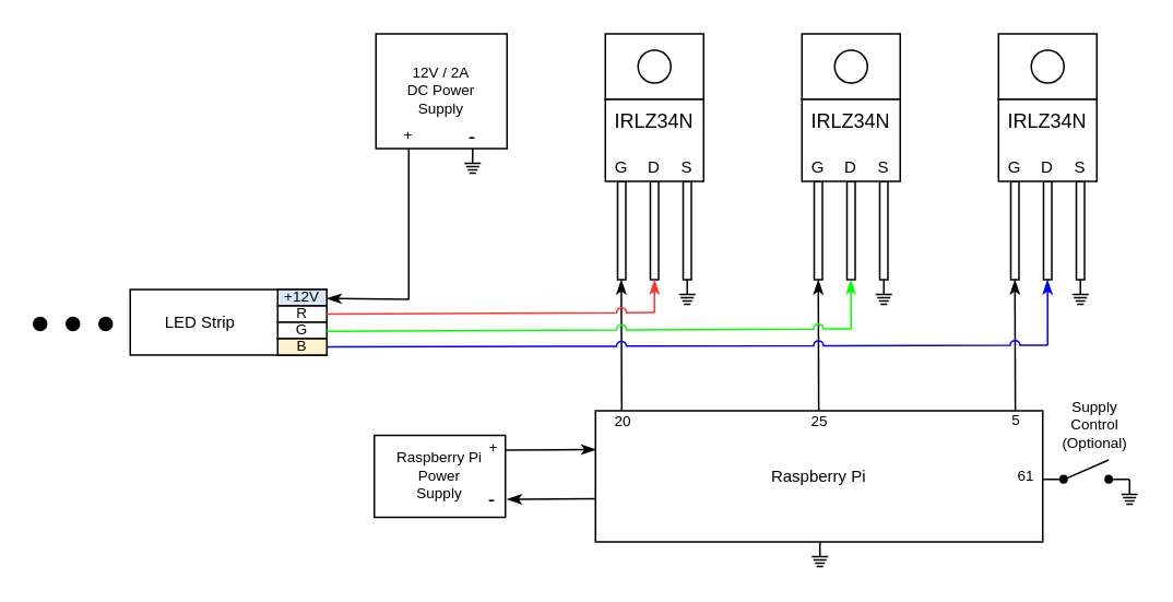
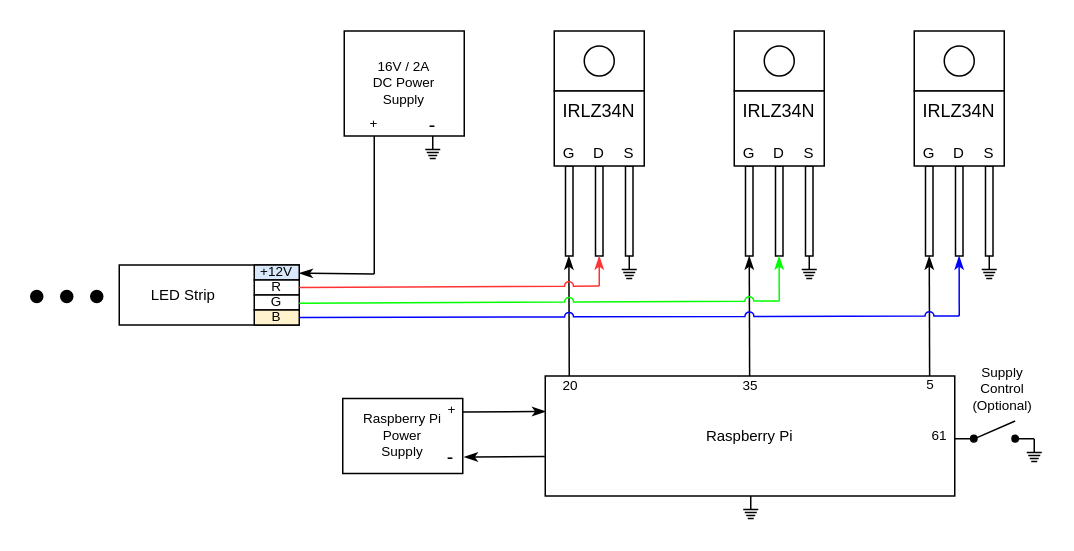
  <mxCell id="0" />
  <mxCell id="1" parent="0" />
  <mxCell id="2" value="" style="group" vertex="1" connectable="0" parent="1"><mxGeometry x="489" y="20" width="60" height="150" as="geometry" /></mxCell>
  <mxCell id="3" value="" style="rounded=0;whiteSpace=wrap;html=1;" vertex="1" parent="2"><mxGeometry width="60" height="40" as="geometry" /></mxCell>
  <mxCell id="4" value="" style="ellipse;whiteSpace=wrap;html=1;aspect=fixed;" vertex="1" parent="2"><mxGeometry x="20" y="10" width="20" height="20" as="geometry" /></mxCell>
  <mxCell id="5" value="" style="rounded=0;whiteSpace=wrap;html=1;" vertex="1" parent="2"><mxGeometry x="7.5" y="90" width="5" height="60" as="geometry" /></mxCell>
  <mxCell id="6" value="" style="rounded=0;whiteSpace=wrap;html=1;" vertex="1" parent="2"><mxGeometry x="27.5" y="90" width="5" height="60" as="geometry" /></mxCell>
  <mxCell id="7" value="" style="rounded=0;whiteSpace=wrap;html=1;" vertex="1" parent="2"><mxGeometry x="47.5" y="90" width="5" height="60" as="geometry" /></mxCell>
  <mxCell id="8" value="IRLZ34N" style="rounded=0;whiteSpace=wrap;html=1;verticalAlign=top;" vertex="1" parent="2"><mxGeometry y="40" width="60" height="50" as="geometry" /></mxCell>
  <mxCell id="9" value="G" style="text;html=1;strokeColor=none;fillColor=none;align=center;verticalAlign=bottom;whiteSpace=wrap;rounded=0;fontSize=10;" vertex="1" parent="2"><mxGeometry y="70" width="20" height="20" as="geometry" /></mxCell>
  <mxCell id="10" value="D" style="text;html=1;strokeColor=none;fillColor=none;align=center;verticalAlign=bottom;whiteSpace=wrap;rounded=0;fontSize=10;" vertex="1" parent="2"><mxGeometry x="20" y="70" width="20" height="20" as="geometry" /></mxCell>
  <mxCell id="11" value="S" style="text;html=1;strokeColor=none;fillColor=none;align=center;verticalAlign=bottom;whiteSpace=wrap;rounded=0;fontSize=10;" vertex="1" parent="2"><mxGeometry x="40" y="70" width="20" height="20" as="geometry" /></mxCell>
  <mxCell id="12" value="" style="group" vertex="1" connectable="0" parent="1"><mxGeometry x="609" y="20" width="60" height="150" as="geometry" /></mxCell>
  <mxCell id="13" value="" style="rounded=0;whiteSpace=wrap;html=1;" vertex="1" parent="12"><mxGeometry width="60" height="40" as="geometry" /></mxCell>
  <mxCell id="14" value="" style="ellipse;whiteSpace=wrap;html=1;aspect=fixed;" vertex="1" parent="12"><mxGeometry x="20" y="10" width="20" height="20" as="geometry" /></mxCell>
  <mxCell id="15" value="" style="rounded=0;whiteSpace=wrap;html=1;" vertex="1" parent="12"><mxGeometry x="7.5" y="90" width="5" height="60" as="geometry" /></mxCell>
  <mxCell id="16" value="" style="rounded=0;whiteSpace=wrap;html=1;" vertex="1" parent="12"><mxGeometry x="27.5" y="90" width="5" height="60" as="geometry" /></mxCell>
  <mxCell id="17" value="" style="rounded=0;whiteSpace=wrap;html=1;" vertex="1" parent="12"><mxGeometry x="47.5" y="90" width="5" height="60" as="geometry" /></mxCell>
  <mxCell id="18" value="IRLZ34N" style="rounded=0;whiteSpace=wrap;html=1;verticalAlign=top;" vertex="1" parent="12"><mxGeometry y="40" width="60" height="50" as="geometry" /></mxCell>
  <mxCell id="19" value="G" style="text;html=1;strokeColor=none;fillColor=none;align=center;verticalAlign=bottom;whiteSpace=wrap;rounded=0;fontSize=10;" vertex="1" parent="12"><mxGeometry y="70" width="20" height="20" as="geometry" /></mxCell>
  <mxCell id="20" value="D" style="text;html=1;strokeColor=none;fillColor=none;align=center;verticalAlign=bottom;whiteSpace=wrap;rounded=0;fontSize=10;" vertex="1" parent="12"><mxGeometry x="20" y="70" width="20" height="20" as="geometry" /></mxCell>
  <mxCell id="21" value="S" style="text;html=1;strokeColor=none;fillColor=none;align=center;verticalAlign=bottom;whiteSpace=wrap;rounded=0;fontSize=10;" vertex="1" parent="12"><mxGeometry x="40" y="70" width="20" height="20" as="geometry" /></mxCell>
  <mxCell id="22" value="" style="group" vertex="1" connectable="0" parent="1"><mxGeometry x="369" y="20" width="60" height="150" as="geometry" /></mxCell>
  <mxCell id="23" value="" style="rounded=0;whiteSpace=wrap;html=1;" vertex="1" parent="22"><mxGeometry width="60" height="40" as="geometry" /></mxCell>
  <mxCell id="24" value="" style="ellipse;whiteSpace=wrap;html=1;aspect=fixed;" vertex="1" parent="22"><mxGeometry x="20" y="10" width="20" height="20" as="geometry" /></mxCell>
  <mxCell id="25" value="" style="rounded=0;whiteSpace=wrap;html=1;" vertex="1" parent="22"><mxGeometry x="7.5" y="90" width="5" height="60" as="geometry" /></mxCell>
  <mxCell id="26" value="" style="rounded=0;whiteSpace=wrap;html=1;" vertex="1" parent="22"><mxGeometry x="27.5" y="90" width="5" height="60" as="geometry" /></mxCell>
  <mxCell id="27" value="" style="rounded=0;whiteSpace=wrap;html=1;" vertex="1" parent="22"><mxGeometry x="47.5" y="90" width="5" height="60" as="geometry" /></mxCell>
  <mxCell id="28" value="IRLZ34N" style="rounded=0;whiteSpace=wrap;html=1;verticalAlign=top;" vertex="1" parent="22"><mxGeometry y="40" width="60" height="50" as="geometry" /></mxCell>
  <mxCell id="29" value="G" style="text;html=1;strokeColor=none;fillColor=none;align=center;verticalAlign=bottom;whiteSpace=wrap;rounded=0;fontSize=10;" vertex="1" parent="22"><mxGeometry y="70" width="20" height="20" as="geometry" /></mxCell>
  <mxCell id="30" value="D" style="text;html=1;strokeColor=none;fillColor=none;align=center;verticalAlign=bottom;whiteSpace=wrap;rounded=0;fontSize=10;" vertex="1" parent="22"><mxGeometry x="20" y="70" width="20" height="20" as="geometry" /></mxCell>
  <mxCell id="31" value="S" style="text;html=1;strokeColor=none;fillColor=none;align=center;verticalAlign=bottom;whiteSpace=wrap;rounded=0;fontSize=10;" vertex="1" parent="22"><mxGeometry x="40" y="70" width="20" height="20" as="geometry" /></mxCell>
  <mxCell id="32" value="Raspberry Pi" style="rounded=0;whiteSpace=wrap;html=1;fontSize=10;" vertex="1" parent="1"><mxGeometry x="363" y="250" width="273" height="80" as="geometry" /></mxCell>
  <mxCell id="33" value="" style="endArrow=classicThin;html=1;fontSize=10;entryX=0.25;entryY=1;entryDx=0;entryDy=0;endFill=1;jumpStyle=arc;jumpSize=4;" edge="1" parent="1"><mxGeometry width="50" height="50" relative="1" as="geometry"><mxPoint x="379" y="250" as="sourcePoint" /><mxPoint x="378.75" y="170" as="targetPoint" /></mxGeometry></mxCell>
  <mxCell id="34" value="" style="endArrow=classicThin;html=1;fontSize=10;entryX=0.25;entryY=1;entryDx=0;entryDy=0;endFill=1;" edge="1" parent="1"><mxGeometry width="50" height="50" relative="1" as="geometry"><mxPoint x="499.25" y="250" as="sourcePoint" /><mxPoint x="499" y="170" as="targetPoint" /></mxGeometry></mxCell>
  <mxCell id="35" value="" style="endArrow=classicThin;html=1;fontSize=10;entryX=0.25;entryY=1;entryDx=0;entryDy=0;endFill=1;" edge="1" parent="1"><mxGeometry width="50" height="50" relative="1" as="geometry"><mxPoint x="619.25" y="250" as="sourcePoint" /><mxPoint x="619" y="170" as="targetPoint" /></mxGeometry></mxCell>
  <mxCell id="36" value="&amp;nbsp; &amp;nbsp; &amp;nbsp; &amp;nbsp;LED Strip" style="rounded=0;whiteSpace=wrap;html=1;fontSize=10;fillColor=#FFFFFF;align=left;" vertex="1" parent="1"><mxGeometry x="79" y="176" width="120" height="40" as="geometry" /></mxCell>
  <mxCell id="37" value="+12V" style="rounded=0;whiteSpace=wrap;html=1;fillColor=#dae8fc;fontSize=9;align=center;" vertex="1" parent="1"><mxGeometry x="169" y="176" width="30" height="10" as="geometry" /></mxCell>
  <mxCell id="38" value="R" style="rounded=0;whiteSpace=wrap;html=1;fillColor=#FFFFFF;fontSize=9;align=center;" vertex="1" parent="1"><mxGeometry x="169" y="186" width="30" height="10" as="geometry" /></mxCell>
  <mxCell id="39" value="G" style="rounded=0;whiteSpace=wrap;html=1;fillColor=#FFFFFF;fontSize=9;align=center;" vertex="1" parent="1"><mxGeometry x="169" y="196" width="30" height="10" as="geometry" /></mxCell>
  <mxCell id="40" value="B" style="rounded=0;whiteSpace=wrap;html=1;fillColor=#fff2cc;fontSize=9;align=center;" vertex="1" parent="1"><mxGeometry x="169" y="206" width="30" height="10" as="geometry" /></mxCell>
  <mxCell id="41" value="" style="ellipse;whiteSpace=wrap;html=1;aspect=fixed;fontSize=9;align=left;fillColor=#000000;" vertex="1" parent="1"><mxGeometry x="60" y="193" width="8" height="8" as="geometry" /></mxCell>
  <mxCell id="42" value="" style="ellipse;whiteSpace=wrap;html=1;aspect=fixed;fontSize=9;align=left;fillColor=#000000;" vertex="1" parent="1"><mxGeometry x="40" y="193" width="8" height="8" as="geometry" /></mxCell>
  <mxCell id="43" value="" style="ellipse;whiteSpace=wrap;html=1;aspect=fixed;fontSize=9;align=left;fillColor=#000000;" vertex="1" parent="1"><mxGeometry x="20" y="193" width="8" height="8" as="geometry" /></mxCell>
- <mxCell id="44" value="12V / 2A&lt;br&gt;DC Power&lt;br&gt;Supply" style="rounded=0;whiteSpace=wrap;html=1;fontSize=9;align=center;fillColor=#FFFFFF;" vertex="1" parent="1"><mxGeometry x="229" y="20" width="80" height="70" as="geometry" /></mxCell>
+ <mxCell id="44" value="16V / 2A&lt;br&gt;DC Power&lt;br&gt;Supply" style="rounded=0;whiteSpace=wrap;html=1;fontSize=9;align=center;fillColor=#FFFFFF;" vertex="1" parent="1"><mxGeometry x="229" y="20" width="80" height="70" as="geometry" /></mxCell>
  <mxCell id="45" value="" style="endArrow=classicThin;html=1;strokeColor=#000000;fontSize=9;entryX=1;entryY=0.25;entryDx=0;entryDy=0;endFill=1;" edge="1" parent="1"><mxGeometry width="50" height="50" relative="1" as="geometry"><mxPoint x="249" y="182" as="sourcePoint" /><mxPoint x="199" y="181.5" as="targetPoint" /></mxGeometry></mxCell>
  <mxCell id="46" value="" style="endArrow=none;html=1;strokeColor=#000000;fontSize=9;" edge="1" parent="1"><mxGeometry width="50" height="50" relative="1" as="geometry"><mxPoint x="249" y="182" as="sourcePoint" /><mxPoint x="249" y="90" as="targetPoint" /></mxGeometry></mxCell>
  <mxCell id="47" value="" style="endArrow=none;html=1;fontSize=9;endFill=0;exitX=1;exitY=0.5;exitDx=0;exitDy=0;strokeColor=#FF3333;jumpStyle=arc;" edge="1" parent="1" source="38"><mxGeometry width="50" height="50" relative="1" as="geometry"><mxPoint x="213" y="244" as="sourcePoint" /><mxPoint x="399" y="190" as="targetPoint" /></mxGeometry></mxCell>
  <mxCell id="48" value="+" style="text;html=1;strokeColor=none;fillColor=none;align=center;verticalAlign=middle;whiteSpace=wrap;rounded=0;fontSize=9;" vertex="1" parent="1"><mxGeometry x="229" y="72" width="40" height="20" as="geometry" /></mxCell>
  <mxCell id="49" value="&lt;font style=&quot;font-size: 13px&quot;&gt;-&lt;/font&gt;" style="text;html=1;strokeColor=none;fillColor=none;align=center;verticalAlign=middle;whiteSpace=wrap;rounded=0;fontSize=9;" vertex="1" parent="1"><mxGeometry x="268" y="73" width="40" height="20" as="geometry" /></mxCell>
  <mxCell id="50" value="" style="group" vertex="1" connectable="0" parent="1"><mxGeometry x="283" y="90" width="10" height="15" as="geometry" /></mxCell>
  <mxCell id="51" value="" style="endArrow=none;html=1;fontSize=9;" edge="1" parent="50"><mxGeometry width="50" height="50" relative="1" as="geometry"><mxPoint x="3" y="15" as="sourcePoint" /><mxPoint x="7" y="15" as="targetPoint" /></mxGeometry></mxCell>
  <mxCell id="52" value="" style="endArrow=none;html=1;fontSize=9;" edge="1" parent="50"><mxGeometry width="50" height="50" relative="1" as="geometry"><mxPoint x="2" y="13" as="sourcePoint" /><mxPoint x="8" y="13" as="targetPoint" /></mxGeometry></mxCell>
  <mxCell id="53" value="" style="endArrow=none;html=1;fontSize=9;" edge="1" parent="50"><mxGeometry width="50" height="50" relative="1" as="geometry"><mxPoint x="1" y="11" as="sourcePoint" /><mxPoint x="9" y="11" as="targetPoint" /></mxGeometry></mxCell>
  <mxCell id="54" value="" style="endArrow=none;html=1;fontSize=9;" edge="1" parent="50"><mxGeometry width="50" height="50" relative="1" as="geometry"><mxPoint y="9" as="sourcePoint" /><mxPoint x="10" y="9" as="targetPoint" /></mxGeometry></mxCell>
  <mxCell id="55" value="" style="endArrow=none;html=1;strokeColor=#000000;fontSize=9;" edge="1" parent="50"><mxGeometry width="50" height="50" relative="1" as="geometry"><mxPoint x="5" y="9" as="sourcePoint" /><mxPoint x="5" as="targetPoint" /></mxGeometry></mxCell>
  <mxCell id="56" value="" style="group" vertex="1" connectable="0" parent="1"><mxGeometry x="414" y="170" width="10" height="15" as="geometry" /></mxCell>
  <mxCell id="57" value="" style="endArrow=none;html=1;fontSize=9;" edge="1" parent="56"><mxGeometry width="50" height="50" relative="1" as="geometry"><mxPoint x="3" y="15" as="sourcePoint" /><mxPoint x="7" y="15" as="targetPoint" /></mxGeometry></mxCell>
  <mxCell id="58" value="" style="endArrow=none;html=1;fontSize=9;" edge="1" parent="56"><mxGeometry width="50" height="50" relative="1" as="geometry"><mxPoint x="2" y="13" as="sourcePoint" /><mxPoint x="8" y="13" as="targetPoint" /></mxGeometry></mxCell>
  <mxCell id="59" value="" style="endArrow=none;html=1;fontSize=9;" edge="1" parent="56"><mxGeometry width="50" height="50" relative="1" as="geometry"><mxPoint x="1" y="11" as="sourcePoint" /><mxPoint x="9" y="11" as="targetPoint" /></mxGeometry></mxCell>
  <mxCell id="60" value="" style="endArrow=none;html=1;fontSize=9;" edge="1" parent="56"><mxGeometry width="50" height="50" relative="1" as="geometry"><mxPoint y="9" as="sourcePoint" /><mxPoint x="10" y="9" as="targetPoint" /></mxGeometry></mxCell>
  <mxCell id="61" value="" style="endArrow=none;html=1;strokeColor=#000000;fontSize=9;" edge="1" parent="56"><mxGeometry width="50" height="50" relative="1" as="geometry"><mxPoint x="5" y="9" as="sourcePoint" /><mxPoint x="5" as="targetPoint" /></mxGeometry></mxCell>
  <mxCell id="62" value="" style="group" vertex="1" connectable="0" parent="1"><mxGeometry x="534" y="170" width="10" height="15" as="geometry" /></mxCell>
  <mxCell id="63" value="" style="endArrow=none;html=1;fontSize=9;" edge="1" parent="62"><mxGeometry width="50" height="50" relative="1" as="geometry"><mxPoint x="3" y="15" as="sourcePoint" /><mxPoint x="7" y="15" as="targetPoint" /></mxGeometry></mxCell>
  <mxCell id="64" value="" style="endArrow=none;html=1;fontSize=9;" edge="1" parent="62"><mxGeometry width="50" height="50" relative="1" as="geometry"><mxPoint x="2" y="13" as="sourcePoint" /><mxPoint x="8" y="13" as="targetPoint" /></mxGeometry></mxCell>
  <mxCell id="65" value="" style="endArrow=none;html=1;fontSize=9;" edge="1" parent="62"><mxGeometry width="50" height="50" relative="1" as="geometry"><mxPoint x="1" y="11" as="sourcePoint" /><mxPoint x="9" y="11" as="targetPoint" /></mxGeometry></mxCell>
  <mxCell id="66" value="" style="endArrow=none;html=1;fontSize=9;" edge="1" parent="62"><mxGeometry width="50" height="50" relative="1" as="geometry"><mxPoint y="9" as="sourcePoint" /><mxPoint x="10" y="9" as="targetPoint" /></mxGeometry></mxCell>
  <mxCell id="67" value="" style="endArrow=none;html=1;strokeColor=#000000;fontSize=9;" edge="1" parent="62"><mxGeometry width="50" height="50" relative="1" as="geometry"><mxPoint x="5" y="9" as="sourcePoint" /><mxPoint x="5" as="targetPoint" /></mxGeometry></mxCell>
  <mxCell id="68" value="" style="group" vertex="1" connectable="0" parent="1"><mxGeometry x="654" y="170" width="10" height="15" as="geometry" /></mxCell>
  <mxCell id="69" value="" style="endArrow=none;html=1;fontSize=9;" edge="1" parent="68"><mxGeometry width="50" height="50" relative="1" as="geometry"><mxPoint x="3" y="15" as="sourcePoint" /><mxPoint x="7" y="15" as="targetPoint" /></mxGeometry></mxCell>
  <mxCell id="70" value="" style="endArrow=none;html=1;fontSize=9;" edge="1" parent="68"><mxGeometry width="50" height="50" relative="1" as="geometry"><mxPoint x="2" y="13" as="sourcePoint" /><mxPoint x="8" y="13" as="targetPoint" /></mxGeometry></mxCell>
  <mxCell id="71" value="" style="endArrow=none;html=1;fontSize=9;" edge="1" parent="68"><mxGeometry width="50" height="50" relative="1" as="geometry"><mxPoint x="1" y="11" as="sourcePoint" /><mxPoint x="9" y="11" as="targetPoint" /></mxGeometry></mxCell>
  <mxCell id="72" value="" style="endArrow=none;html=1;fontSize=9;" edge="1" parent="68"><mxGeometry width="50" height="50" relative="1" as="geometry"><mxPoint y="9" as="sourcePoint" /><mxPoint x="10" y="9" as="targetPoint" /></mxGeometry></mxCell>
  <mxCell id="73" value="" style="endArrow=none;html=1;strokeColor=#000000;fontSize=9;" edge="1" parent="68"><mxGeometry width="50" height="50" relative="1" as="geometry"><mxPoint x="5" y="9" as="sourcePoint" /><mxPoint x="5" as="targetPoint" /></mxGeometry></mxCell>
  <mxCell id="74" value="" style="endArrow=classicThin;html=1;fontSize=9;strokeColor=#FF3333;entryX=0.5;entryY=1;entryDx=0;entryDy=0;endFill=1;" edge="1" parent="1"><mxGeometry width="50" height="50" relative="1" as="geometry"><mxPoint x="399" y="190" as="sourcePoint" /><mxPoint x="399" y="170" as="targetPoint" /></mxGeometry></mxCell>
  <mxCell id="75" value="" style="endArrow=classicThin;html=1;fontSize=9;entryX=0.5;entryY=1;entryDx=0;entryDy=0;strokeColor=#00FF00;endFill=1;" edge="1" parent="1"><mxGeometry width="50" height="50" relative="1" as="geometry"><mxPoint x="519" y="200" as="sourcePoint" /><mxPoint x="518.92" y="170" as="targetPoint" /></mxGeometry></mxCell>
  <mxCell id="76" value="" style="endArrow=classicThin;html=1;fontSize=9;entryX=0.5;entryY=1;entryDx=0;entryDy=0;strokeColor=#0000FF;endFill=1;" edge="1" parent="1"><mxGeometry width="50" height="50" relative="1" as="geometry"><mxPoint x="639" y="210" as="sourcePoint" /><mxPoint x="638.92" y="170" as="targetPoint" /></mxGeometry></mxCell>
  <mxCell id="77" value="" style="endArrow=none;html=1;fontSize=9;endFill=0;exitX=1;exitY=0.5;exitDx=0;exitDy=0;jumpStyle=arc;strokeColor=#00FF00;" edge="1" parent="1"><mxGeometry width="50" height="50" relative="1" as="geometry"><mxPoint x="199" y="201.5" as="sourcePoint" /><mxPoint x="519" y="200" as="targetPoint" /></mxGeometry></mxCell>
  <mxCell id="78" value="" style="endArrow=none;html=1;fontSize=9;endFill=0;exitX=1;exitY=0.5;exitDx=0;exitDy=0;jumpStyle=arc;strokeColor=#0000FF;" edge="1" parent="1"><mxGeometry width="50" height="50" relative="1" as="geometry"><mxPoint x="199" y="211" as="sourcePoint" /><mxPoint x="639" y="210" as="targetPoint" /></mxGeometry></mxCell>
  <mxCell id="79" value="Raspberry Pi&lt;br&gt;Power &lt;br&gt;Supply" style="rounded=0;whiteSpace=wrap;html=1;fontSize=9;align=center;fillColor=#FFFFFF;" vertex="1" parent="1"><mxGeometry x="228" y="265" width="80" height="50" as="geometry" /></mxCell>
  <mxCell id="80" value="+" style="text;html=1;strokeColor=none;fillColor=none;align=center;verticalAlign=middle;whiteSpace=wrap;rounded=0;fontSize=9;" vertex="1" parent="1"><mxGeometry x="294" y="263" width="14" height="20" as="geometry" /></mxCell>
  <mxCell id="81" value="&lt;font style=&quot;font-size: 13px&quot;&gt;-&lt;/font&gt;" style="text;html=1;strokeColor=none;fillColor=none;align=center;verticalAlign=middle;whiteSpace=wrap;rounded=0;fontSize=9;" vertex="1" parent="1"><mxGeometry x="294" y="294" width="12" height="20" as="geometry" /></mxCell>
  <mxCell id="82" value="" style="group" vertex="1" connectable="0" parent="1"><mxGeometry x="495" y="330" width="10" height="15" as="geometry" /></mxCell>
  <mxCell id="83" value="" style="endArrow=none;html=1;fontSize=9;" edge="1" parent="82"><mxGeometry width="50" height="50" relative="1" as="geometry"><mxPoint x="3" y="15" as="sourcePoint" /><mxPoint x="7" y="15" as="targetPoint" /></mxGeometry></mxCell>
  <mxCell id="84" value="" style="endArrow=none;html=1;fontSize=9;" edge="1" parent="82"><mxGeometry width="50" height="50" relative="1" as="geometry"><mxPoint x="2" y="13" as="sourcePoint" /><mxPoint x="8" y="13" as="targetPoint" /></mxGeometry></mxCell>
  <mxCell id="85" value="" style="endArrow=none;html=1;fontSize=9;" edge="1" parent="82"><mxGeometry width="50" height="50" relative="1" as="geometry"><mxPoint x="1" y="11" as="sourcePoint" /><mxPoint x="9" y="11" as="targetPoint" /></mxGeometry></mxCell>
  <mxCell id="86" value="" style="endArrow=none;html=1;fontSize=9;" edge="1" parent="82"><mxGeometry width="50" height="50" relative="1" as="geometry"><mxPoint y="9" as="sourcePoint" /><mxPoint x="10" y="9" as="targetPoint" /></mxGeometry></mxCell>
  <mxCell id="87" value="" style="endArrow=none;html=1;strokeColor=#000000;fontSize=9;" edge="1" parent="82"><mxGeometry width="50" height="50" relative="1" as="geometry"><mxPoint x="5" y="9" as="sourcePoint" /><mxPoint x="5" as="targetPoint" /></mxGeometry></mxCell>
  <mxCell id="88" value="" style="endArrow=classicThin;html=1;strokeColor=#000000;fontSize=9;endFill=1;entryX=0.001;entryY=0.283;entryDx=0;entryDy=0;entryPerimeter=0;" edge="1" parent="1"><mxGeometry width="50" height="50" relative="1" as="geometry"><mxPoint x="308" y="273.96" as="sourcePoint" /><mxPoint x="363.273" y="273.64" as="targetPoint" /></mxGeometry></mxCell>
  <mxCell id="89" value="" style="endArrow=classicThin;html=1;strokeColor=#000000;fontSize=9;endFill=1;exitX=-0.001;exitY=0.671;exitDx=0;exitDy=0;exitPerimeter=0;" edge="1" parent="1" source="32"><mxGeometry width="50" height="50" relative="1" as="geometry"><mxPoint x="350" y="297" as="sourcePoint" /><mxPoint x="309" y="304" as="targetPoint" /></mxGeometry></mxCell>
  <mxCell id="90" value="20" style="text;html=1;strokeColor=none;fillColor=none;align=center;verticalAlign=middle;whiteSpace=wrap;rounded=0;fontSize=9;" vertex="1" parent="1"><mxGeometry x="371" y="251" width="18" height="11" as="geometry" /></mxCell>
- <mxCell id="91" value="25" style="text;html=1;strokeColor=none;fillColor=none;align=center;verticalAlign=middle;whiteSpace=wrap;rounded=0;fontSize=9;" vertex="1" parent="1"><mxGeometry x="491" y="251" width="18" height="11" as="geometry" /></mxCell>
+ <mxCell id="91" value="35" style="text;html=1;strokeColor=none;fillColor=none;align=center;verticalAlign=middle;whiteSpace=wrap;rounded=0;fontSize=9;" vertex="1" parent="1"><mxGeometry x="491" y="251" width="18" height="11" as="geometry" /></mxCell>
  <mxCell id="92" value="5" style="text;html=1;strokeColor=none;fillColor=none;align=center;verticalAlign=middle;whiteSpace=wrap;rounded=0;fontSize=9;" vertex="1" parent="1"><mxGeometry x="611" y="250" width="18" height="11" as="geometry" /></mxCell>
  <mxCell id="93" value="" style="pointerEvents=1;verticalLabelPosition=bottom;shadow=0;dashed=0;align=center;html=1;verticalAlign=top;shape=mxgraph.electrical.electro-mechanical.simple_switch;fillColor=#000000;fontSize=9;" vertex="1" parent="1"><mxGeometry x="636" y="280" width="53" height="14" as="geometry" /></mxCell>
  <mxCell id="94" value="61" style="text;html=1;strokeColor=none;fillColor=none;align=center;verticalAlign=middle;whiteSpace=wrap;rounded=0;fontSize=9;" vertex="1" parent="1"><mxGeometry x="617" y="284.5" width="18" height="11" as="geometry" /></mxCell>
  <mxCell id="95" value="" style="group" vertex="1" connectable="0" parent="1"><mxGeometry x="684" y="292" width="10" height="15" as="geometry" /></mxCell>
  <mxCell id="96" value="" style="endArrow=none;html=1;fontSize=9;" edge="1" parent="95"><mxGeometry width="50" height="50" relative="1" as="geometry"><mxPoint x="3" y="15" as="sourcePoint" /><mxPoint x="7" y="15" as="targetPoint" /></mxGeometry></mxCell>
  <mxCell id="97" value="" style="endArrow=none;html=1;fontSize=9;" edge="1" parent="95"><mxGeometry width="50" height="50" relative="1" as="geometry"><mxPoint x="2" y="13" as="sourcePoint" /><mxPoint x="8" y="13" as="targetPoint" /></mxGeometry></mxCell>
  <mxCell id="98" value="" style="endArrow=none;html=1;fontSize=9;" edge="1" parent="95"><mxGeometry width="50" height="50" relative="1" as="geometry"><mxPoint x="1" y="11" as="sourcePoint" /><mxPoint x="9" y="11" as="targetPoint" /></mxGeometry></mxCell>
  <mxCell id="99" value="" style="endArrow=none;html=1;fontSize=9;" edge="1" parent="95"><mxGeometry width="50" height="50" relative="1" as="geometry"><mxPoint y="9" as="sourcePoint" /><mxPoint x="10" y="9" as="targetPoint" /></mxGeometry></mxCell>
  <mxCell id="100" value="" style="endArrow=none;html=1;strokeColor=#000000;fontSize=9;" edge="1" parent="95"><mxGeometry width="50" height="50" relative="1" as="geometry"><mxPoint x="5" y="9" as="sourcePoint" /><mxPoint x="5" as="targetPoint" /></mxGeometry></mxCell>
  <mxCell id="101" value="Supply&lt;br&gt;Control&lt;br&gt;&lt;div style=&quot;text-align: right&quot;&gt;&lt;span&gt;(Optional)&lt;/span&gt;&lt;/div&gt;" style="text;html=1;strokeColor=none;fillColor=none;align=center;verticalAlign=middle;whiteSpace=wrap;rounded=0;fontSize=9;" vertex="1" parent="1"><mxGeometry x="659" y="253" width="18" height="11" as="geometry" /></mxCell>
